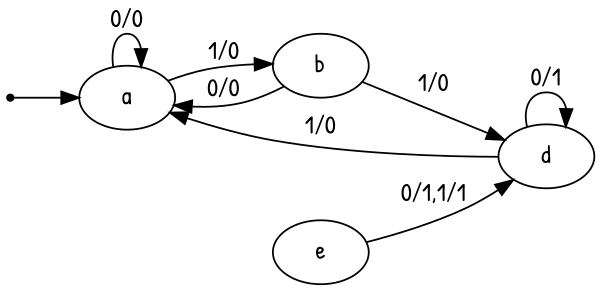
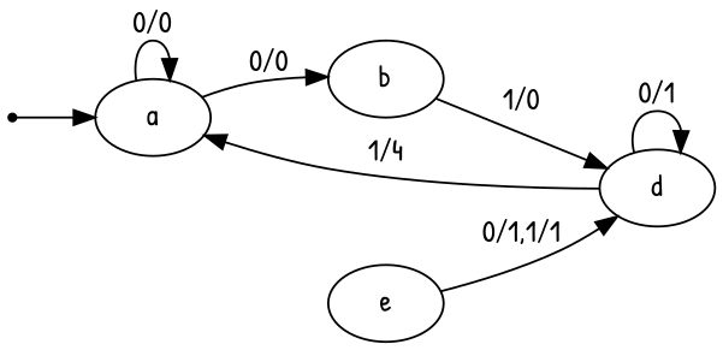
  digraph {
    fontname="Patrick Hand"
    rankdir=LR
    node [fontname="Patrick Hand"]
    edge [fontname="Patrick Hand"]
    INIT [shape=point]
    n2 [label=a]
    n3 [label=b]
    n4 [label=d]
    n5 [label=e]
    INIT -> n2
    n2 -> n2 [label="0/0"]
-   n2 -> n3 [label="1/0"]
-   n3 -> n2 [label="0/0"]
+   n2 -> n3 [label="0/0"]
    n3 -> n4 [label="1/0"]
-   n4 -> n2 [label="1/0"]
+   n4 -> n2 [label="1/4"]
    n4 -> n4 [label="0/1"]
    n5 -> n4 [label="0/1,1/1"]
  }
